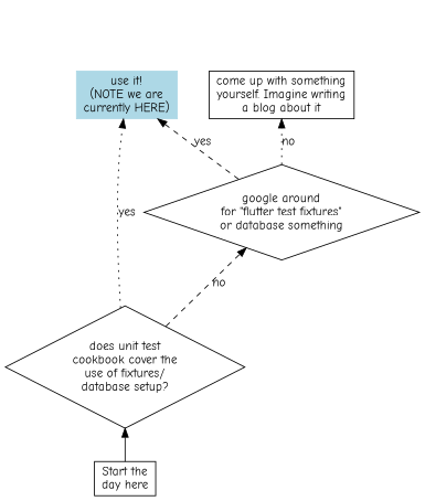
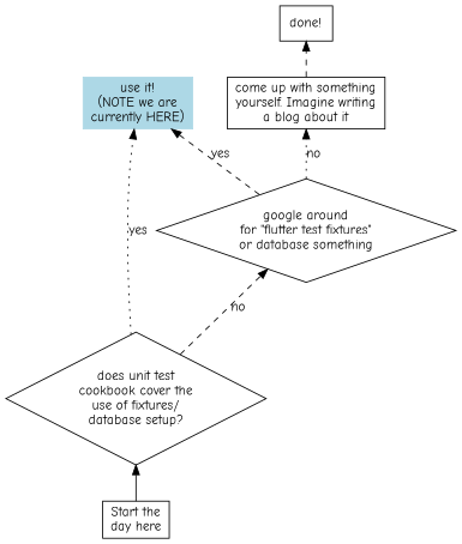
  digraph {
    fontname="Comic Neue"
    rankdir=BT
    node [fontname="Comic Neue" shape=rect]
    edge [fontname="Comic Neue" style=dashed]
+   n1 [label="done!"]
    n2 [color=lightBlue label="use it!\n(NOTE we are\ncurrently HERE)" style=filled]
    n3 [label="come up with something\nyourself. Imagine writing\na blog about it"]
    n4 [label="google around\nfor \"flutter test fixtures\"\nor database something" shape=diamond]
    n5 [label="does unit test\ncookbook cover the\nuse of fixtures/\ndatabase setup?\n" shape=diamond]
    n6 [label="Start the\nday here"]
+   n3 -> n1
    n4 -> n2 [label=yes]
    n4 -> n3 [label=no style=dotted]
    n5 -> n2 [label=yes style=dotted]
    n5 -> n4 [label=no]
    n6 -> n5 [style=solid]
  }
